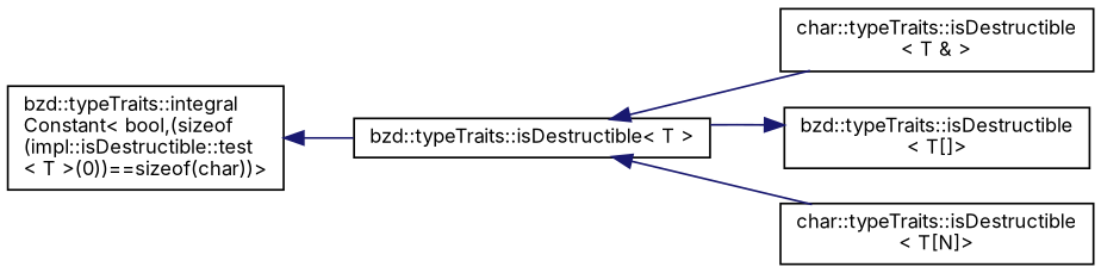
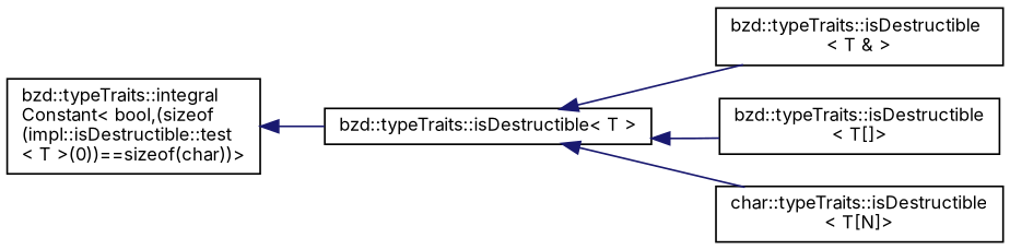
  digraph {
    fontname=Inter
    rankdir=LR
    node [color=black fillcolor=white fontname=Inter fontsize=10 shape=record style=filled]
    edge [color=midnightblue dir=back fontname=Inter fontsize=10 labelfontname=Helvetica labelfontsize=10 style=solid]
    n1 [height=0.2 label="bzd::typeTraits::integral\lConstant\< bool,(sizeof\l(impl::isDestructible::test\l\< T \>(0))==sizeof(char))\>" width=0.4]
    n2 [height=0.2 label="bzd::typeTraits::isDestructible\< T \>" width=0.4]
-   n3 [height=0.2 label="char::typeTraits::isDestructible\l\< T & \>" width=0.4]
+   n3 [height=0.2 label="bzd::typeTraits::isDestructible\l\< T & \>" width=0.4]
    n4 [height=0.2 label="bzd::typeTraits::isDestructible\l\< T[]\>" width=0.4]
    n5 [height=0.2 label="char::typeTraits::isDestructible\l\< T[N]\>" width=0.4]
    n1 -> n2
    n2 -> n3
-   n4 -> n2
+   n2 -> n4
    n2 -> n5
  }
